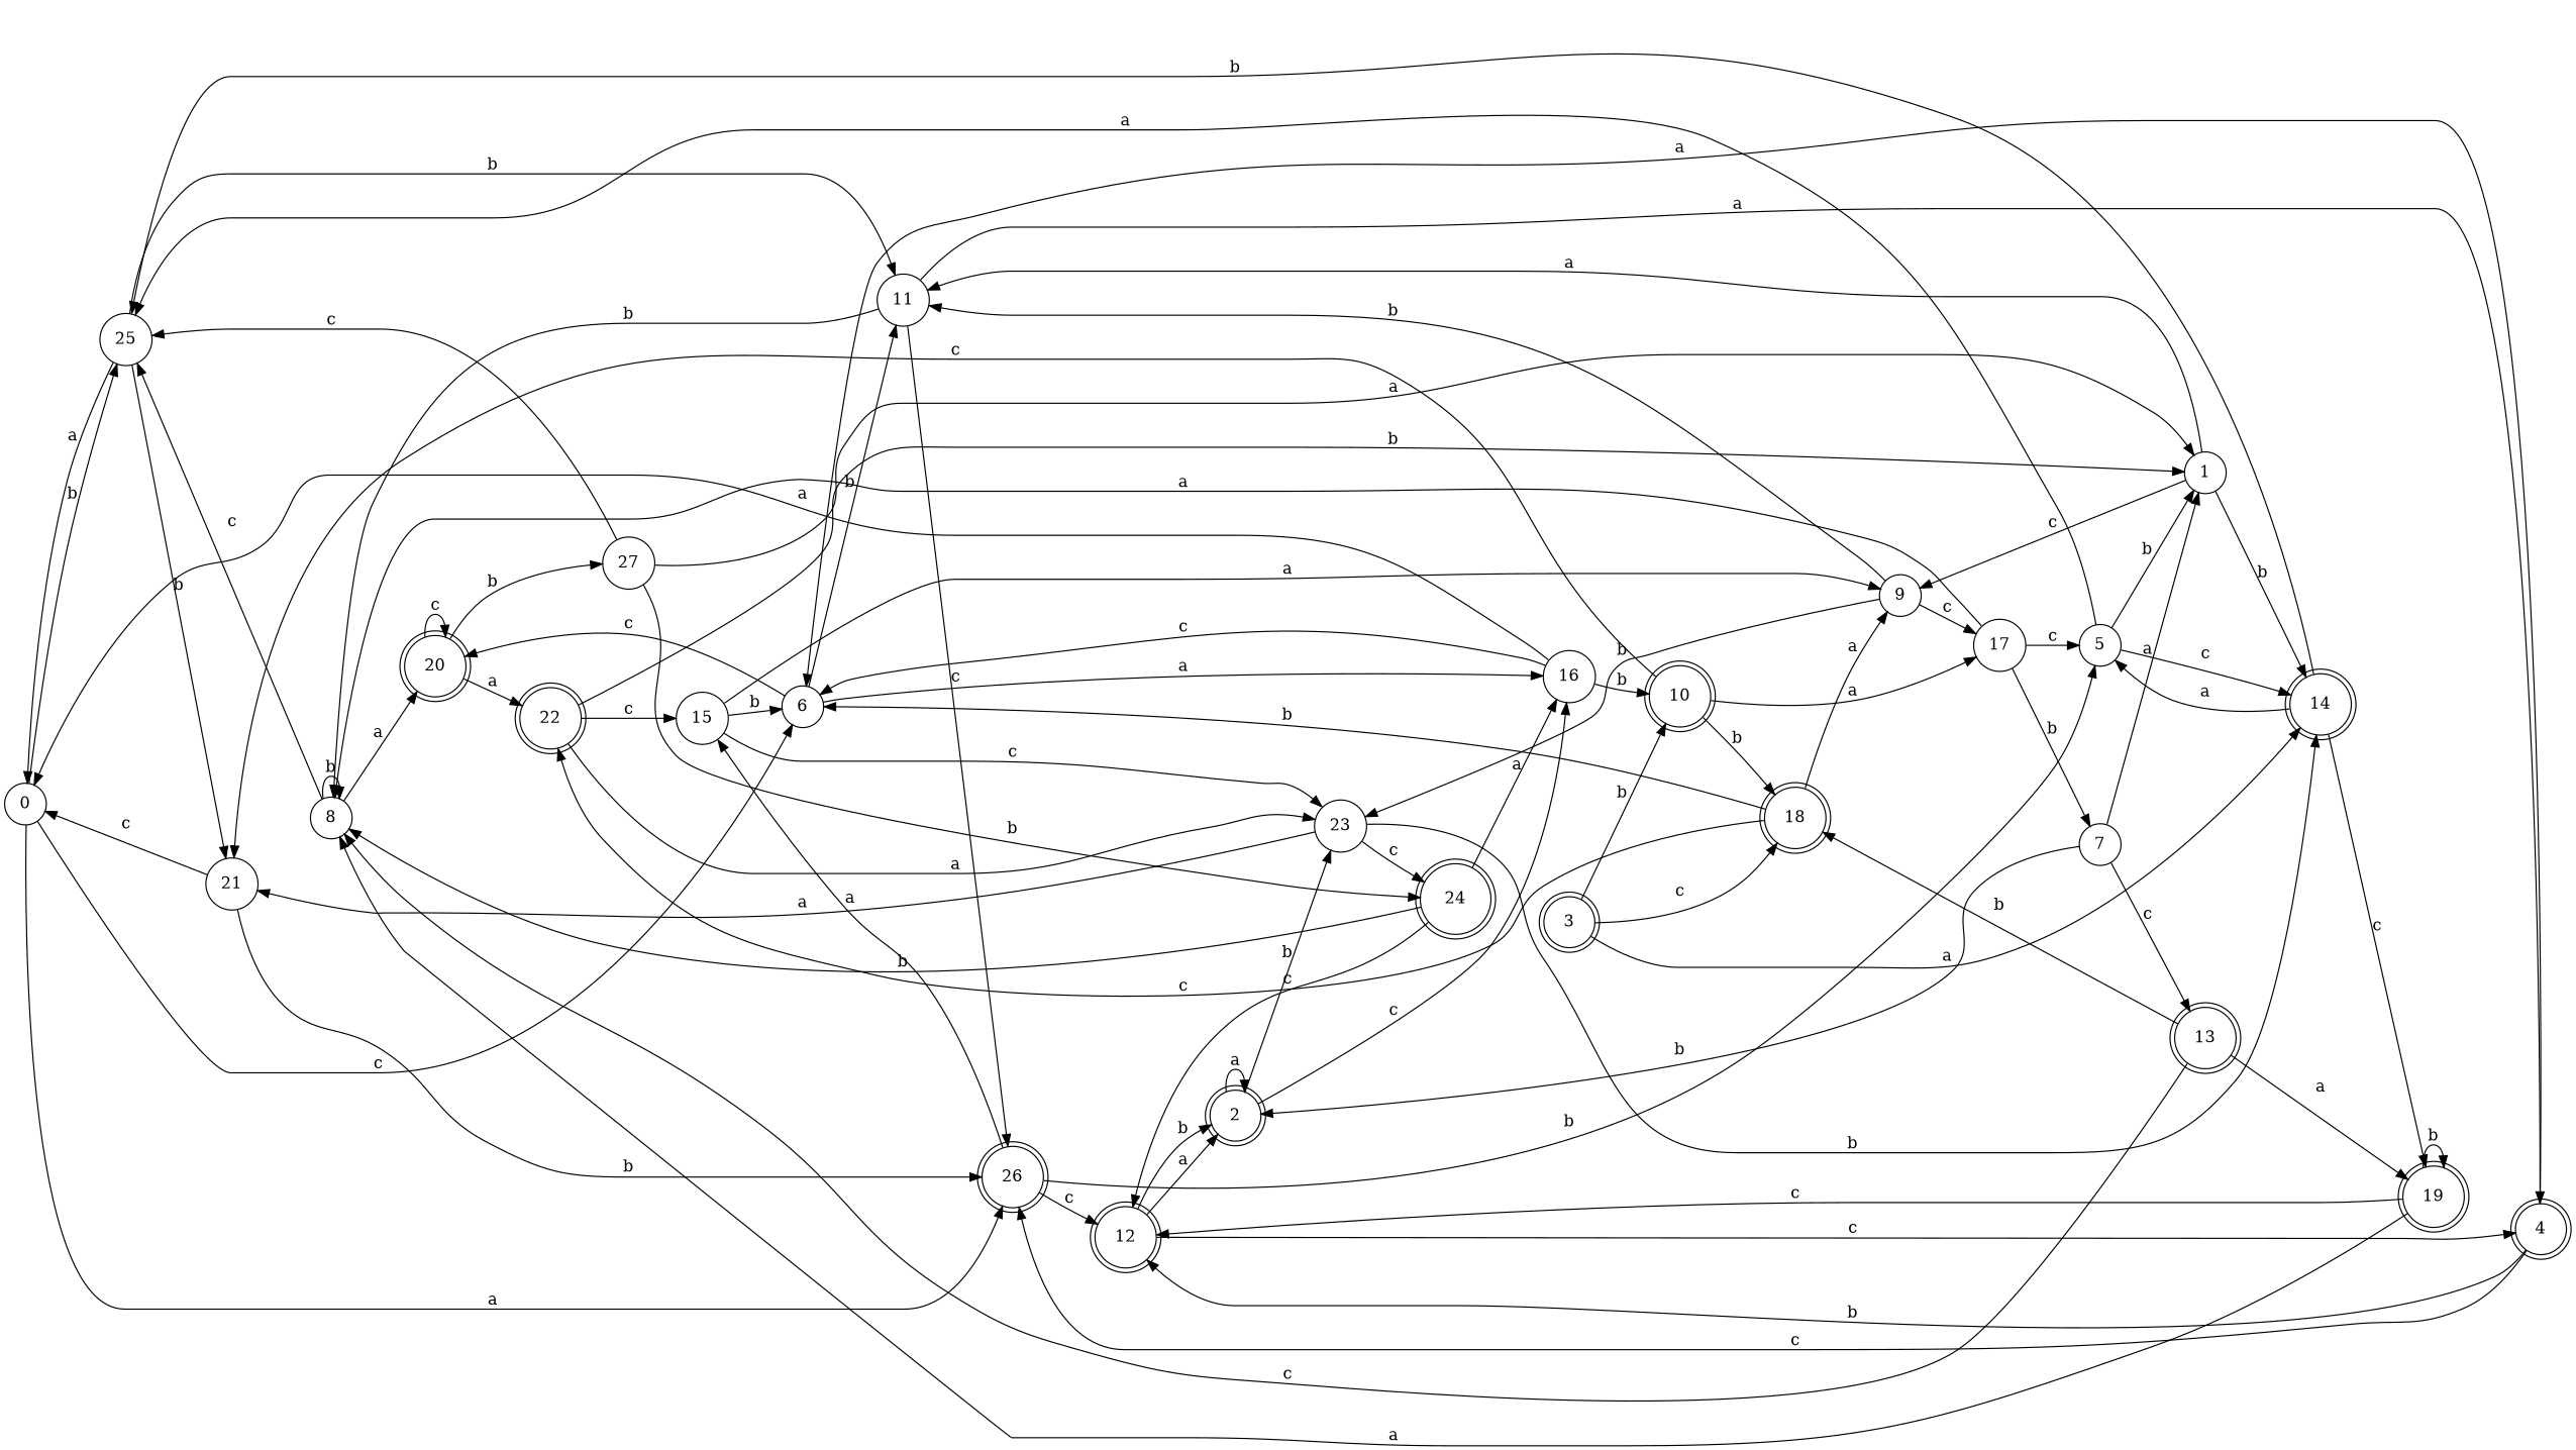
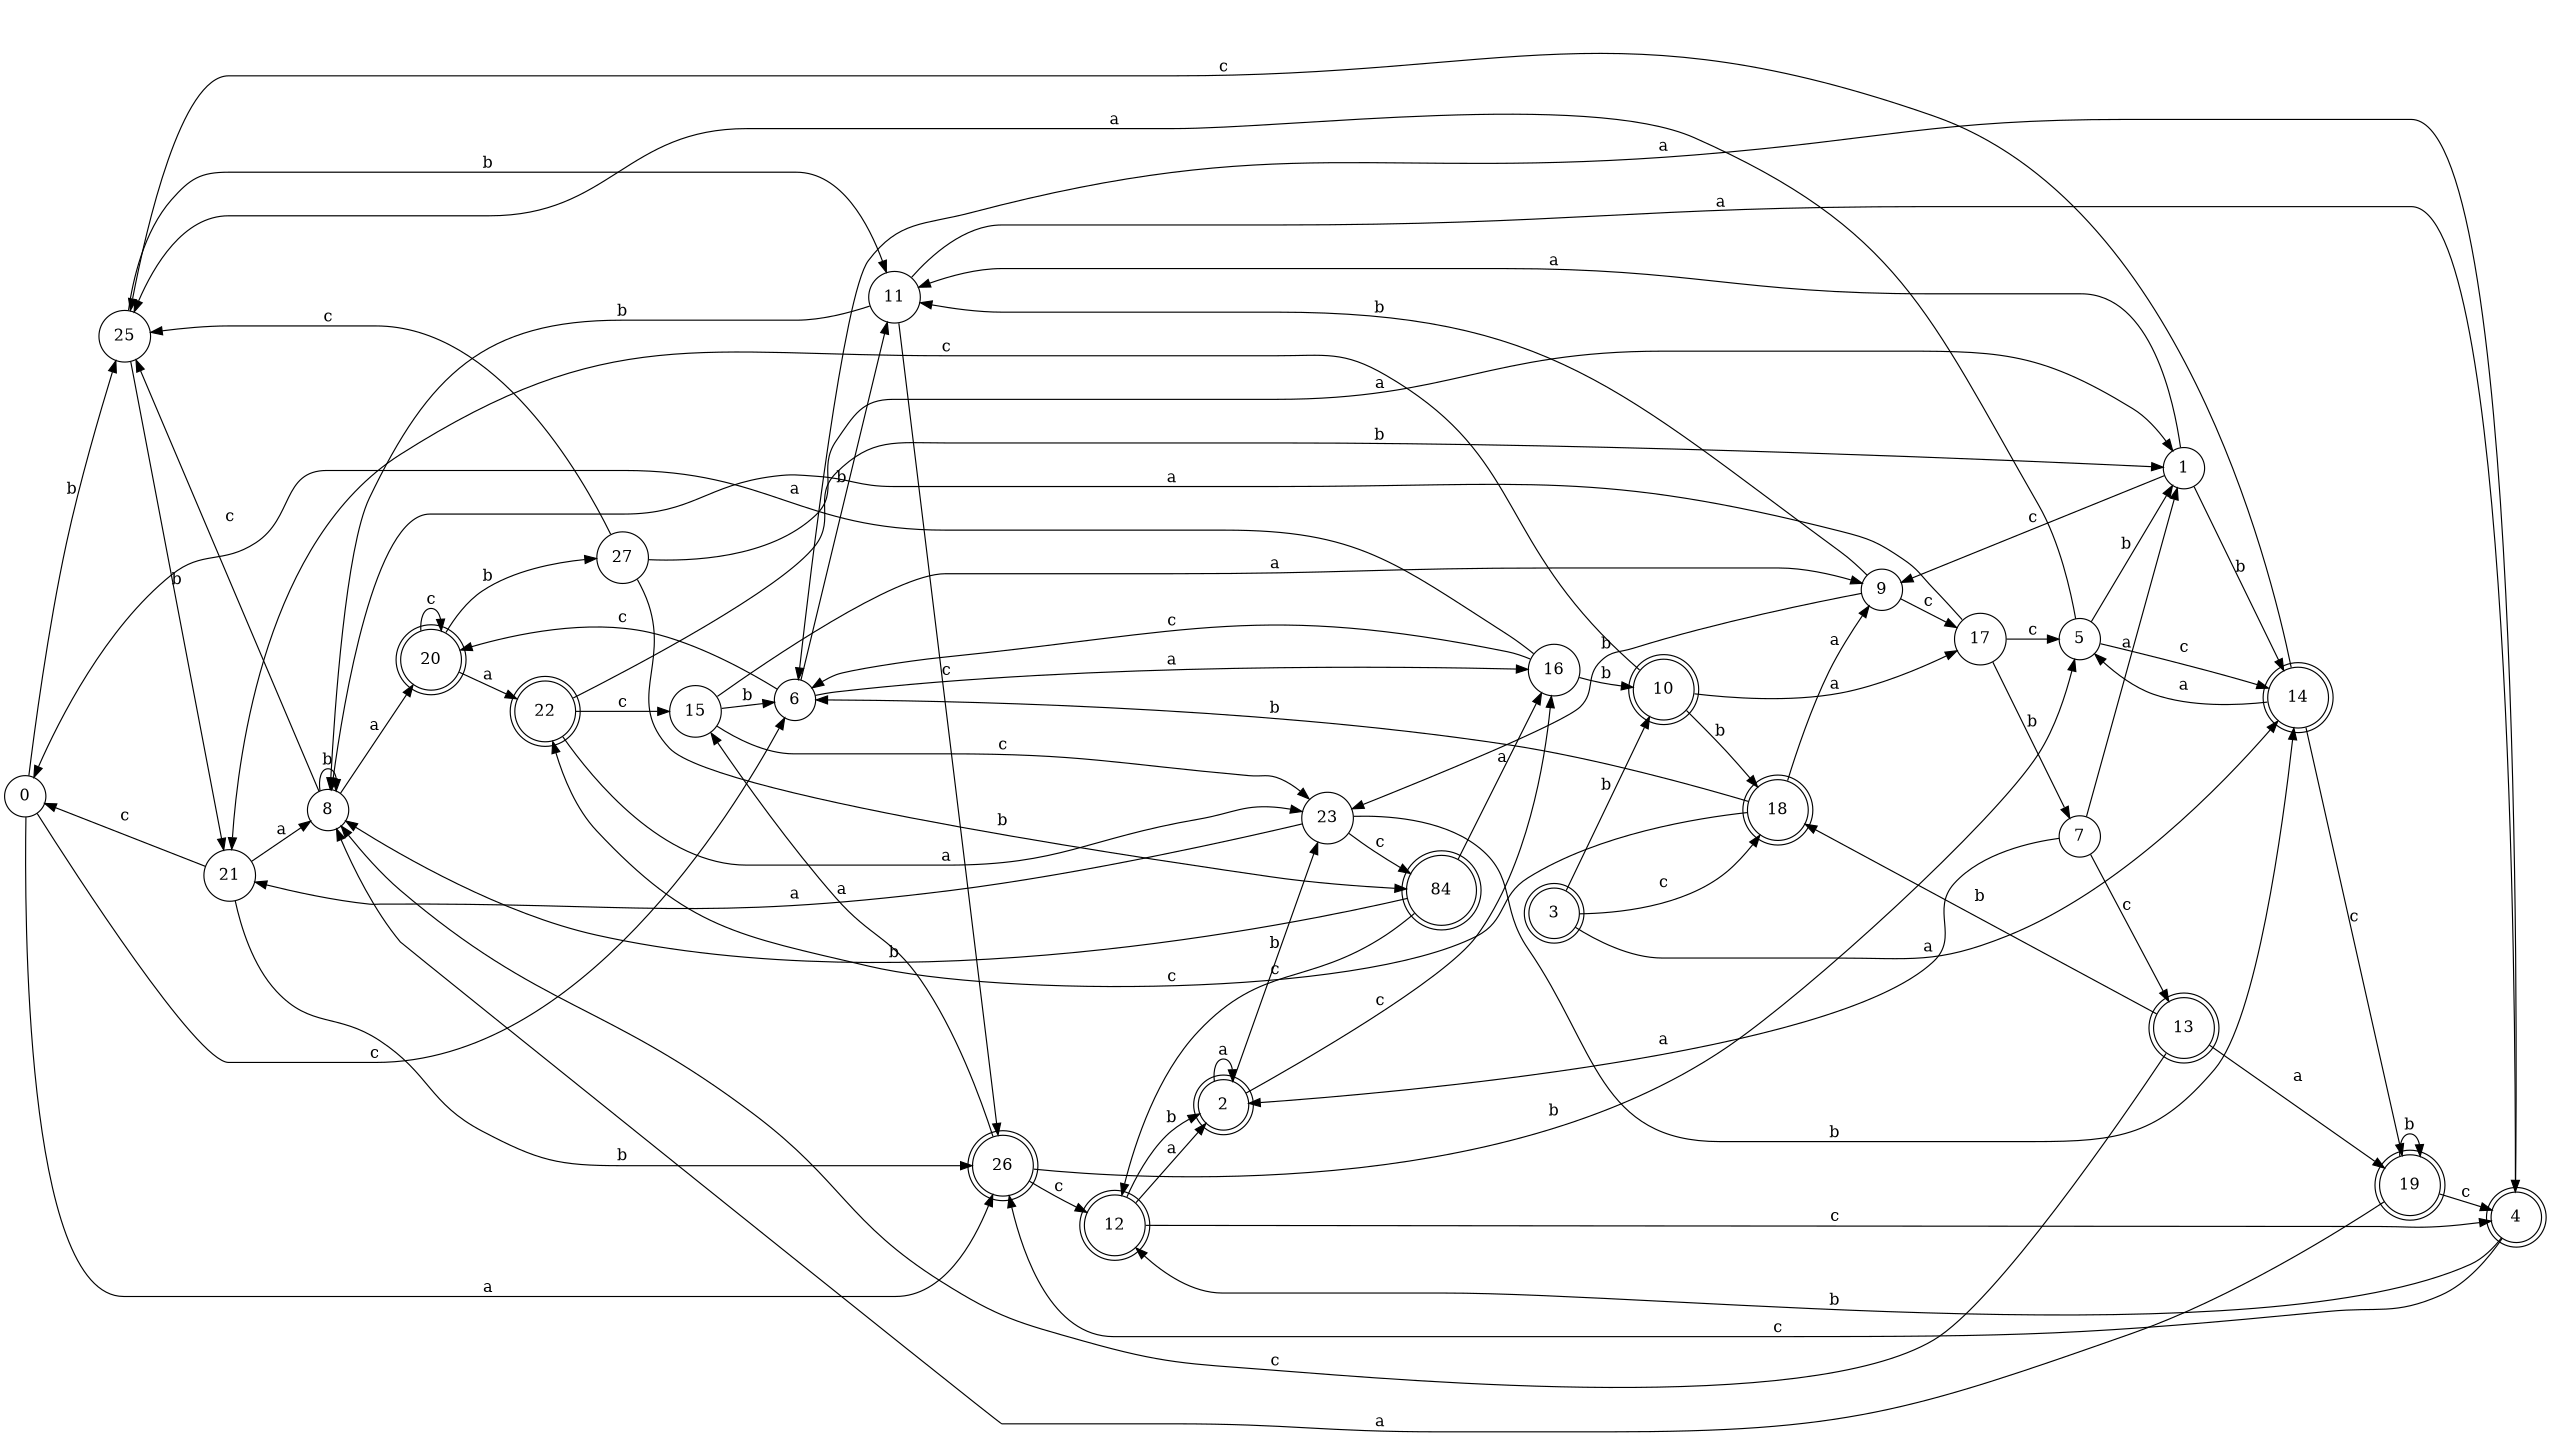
  digraph {
    rankdir=LR
    node [color=black fillcolor=white shape=circle style=filled]
    n1 [label=0]
    n2 [label=25]
    n3 [label=26 shape=doublecircle style="rounded,filled"]
    n4 [label=6]
    n5 [label=4 shape=doublecircle style="rounded,filled"]
    n6 [label=12 shape=doublecircle style="rounded,filled"]
    n7 [label=11]
    n8 [label=21]
    n9 [label=5]
    n10 [label=15]
    n11 [label=1]
    n12 [label=9]
    n13 [label=14 shape=doublecircle style="rounded,filled"]
    n14 [label=23]
    n15 [label=17]
    n16 [label=8]
    n17 [label=19 shape=doublecircle style="rounded,filled"]
    n18 [label=2 shape=doublecircle style="rounded,filled"]
    n19 [label=16]
    n20 [label=10 shape=doublecircle style="rounded,filled"]
-   n21 [label=24 shape=doublecircle style="rounded,filled"]
+   n21 [label=84 shape=doublecircle style="rounded,filled"]
    n22 [label=3 shape=doublecircle style="rounded,filled"]
    n23 [label=18 shape=doublecircle style="rounded,filled"]
    n24 [label=22 shape=doublecircle style="rounded,filled"]
    n25 [label=20 shape=doublecircle style="rounded,filled"]
    n26 [label=27]
    n27 [label=7]
    n28 [label=13 shape=doublecircle style="rounded,filled"]
    n1 -> n2 [label=b]
    n1 -> n3 [label=a]
    n1 -> n4 [label=c]
-   n2 -> n1 [label=a]
    n2 -> n7 [label=b]
    n2 -> n8 [label=b]
    n3 -> n6 [label=c]
    n3 -> n9 [label=b]
    n3 -> n10 [label=a]
    n4 -> n7 [label=b]
    n4 -> n19 [label=a]
    n4 -> n25 [label=c]
    n5 -> n3 [label=c]
    n5 -> n4 [label=a]
    n5 -> n6 [label=b]
    n6 -> n5 [label=c]
    n6 -> n18 [label=a]
    n6 -> n18 [label=b]
    n7 -> n3 [label=c]
    n7 -> n5 [label=a]
    n7 -> n16 [label=b]
    n8 -> n1 [label=c]
    n8 -> n3 [label=b]
+   n8 -> n16 [label=a]
    n9 -> n2 [label=a]
    n9 -> n11 [label=b]
    n9 -> n13 [label=c]
    n10 -> n4 [label=b]
    n10 -> n12 [label=a]
    n10 -> n14 [label=c]
    n11 -> n7 [label=a]
    n11 -> n12 [label=c]
    n11 -> n13 [label=b]
    n12 -> n7 [label=b]
    n12 -> n14 [label=b]
    n12 -> n15 [label=c]
-   n13 -> n2 [label=b]
+   n13 -> n2 [label=c]
    n13 -> n9 [label=a]
    n13 -> n17 [label=c]
    n14 -> n8 [label=a]
    n14 -> n13 [label=b]
    n14 -> n21 [label=c]
    n15 -> n9 [label=c]
    n15 -> n16 [label=a]
    n15 -> n27 [label=b]
    n16 -> n2 [label=c]
    n16 -> n16 [label=b]
    n16 -> n25 [label=a]
-   n17 -> n6 [label=c]
+   n17 -> n5 [label=c]
    n17 -> n16 [label=a]
    n17 -> n17 [label=b]
    n18 -> n14 [label=b]
    n18 -> n18 [label=a]
    n18 -> n19 [label=c]
    n19 -> n1 [label=a]
    n19 -> n4 [label=c]
    n19 -> n20 [label=b]
    n20 -> n8 [label=c]
    n20 -> n15 [label=a]
    n20 -> n23 [label=b]
    n21 -> n6 [label=c]
    n21 -> n16 [label=b]
    n21 -> n19 [label=a]
    n22 -> n13 [label=a]
    n22 -> n20 [label=b]
    n22 -> n23 [label=c]
    n23 -> n4 [label=b]
    n23 -> n12 [label=a]
    n23 -> n24 [label=c]
    n24 -> n10 [label=c]
    n24 -> n11 [label=b]
    n24 -> n14 [label=a]
    n25 -> n24 [label=a]
    n25 -> n25 [label=c]
    n25 -> n26 [label=b]
    n26 -> n2 [label=c]
    n26 -> n11 [label=a]
    n26 -> n21 [label=b]
    n27 -> n11 [label=a]
-   n27 -> n18 [label=b]
+   n27 -> n18 [label=a]
    n27 -> n28 [label=c]
    n28 -> n16 [label=c]
    n28 -> n17 [label=a]
    n28 -> n23 [label=b]
  }
